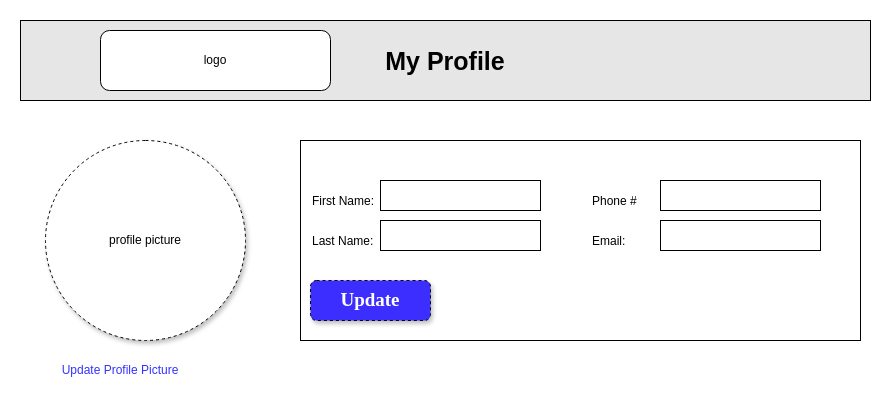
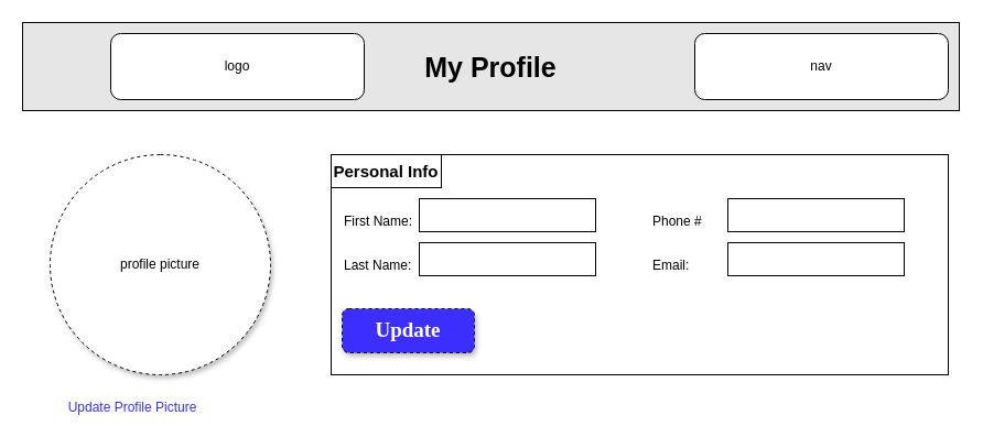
  <mxCell id="0" />
  <mxCell id="1" parent="0" />
  <mxCell id="2" value="&lt;b&gt;&lt;font style=&quot;font-size: 25px;&quot;&gt;My Profile&lt;/font&gt;&lt;/b&gt;" style="rounded=0;whiteSpace=wrap;html=1;fillColor=#E6E6E6;" vertex="1" parent="1"><mxGeometry width="850" height="80" as="geometry" x="20" y="20" /></mxCell>
  <mxCell id="3" value="logo" style="rounded=1;whiteSpace=wrap;html=1;" vertex="1" parent="1"><mxGeometry x="100" y="30" width="230" height="60" as="geometry" /></mxCell>
+ <mxCell id="4" value="nav" style="rounded=1;whiteSpace=wrap;html=1;" vertex="1" parent="1"><mxGeometry x="630" y="30" width="230" height="60" as="geometry" /></mxCell>
  <mxCell id="5" value="profile picture" style="rounded=1;whiteSpace=wrap;html=1;fillStyle=auto;glass=0;shadow=1;gradientColor=none;gradientDirection=radial;fillColor=default;strokeColor=default;arcSize=50;dashed=1;" vertex="1" parent="1"><mxGeometry x="45" y="140" width="200" height="200" as="geometry" /></mxCell>
  <mxCell id="6" value="" style="rounded=0;whiteSpace=wrap;html=1;fillStyle=cross-hatch;" vertex="1" parent="1"><mxGeometry x="300" y="140" width="560" height="200" as="geometry" /></mxCell>
+ <mxCell id="7" value="&lt;b&gt;&lt;font style=&quot;font-size: 15px;&quot;&gt;Personal Info&lt;/font&gt;&lt;/b&gt;" style="text;html=1;strokeColor=default;fillColor=none;align=center;verticalAlign=middle;whiteSpace=wrap;rounded=0;" vertex="1" parent="1"><mxGeometry x="300" y="140" width="100" height="30" as="geometry" /></mxCell>
  <mxCell id="8" value="First Name:" style="text;html=1;strokeColor=none;fillColor=none;align=left;verticalAlign=bottom;whiteSpace=wrap;rounded=0;" vertex="1" parent="1"><mxGeometry x="310" y="180" width="80" height="30" as="geometry" /></mxCell>
  <mxCell id="9" value="" style="rounded=0;whiteSpace=wrap;html=1;" vertex="1" parent="1"><mxGeometry x="380" y="180" width="160" height="30" as="geometry" /></mxCell>
  <mxCell id="10" value="Last Name:" style="text;html=1;strokeColor=none;fillColor=none;align=left;verticalAlign=bottom;whiteSpace=wrap;rounded=0;" vertex="1" parent="1"><mxGeometry x="310" y="220" width="80" height="30" as="geometry" /></mxCell>
  <mxCell id="11" value="" style="rounded=0;whiteSpace=wrap;html=1;" vertex="1" parent="1"><mxGeometry x="380" y="220" width="160" height="30" as="geometry" /></mxCell>
  <mxCell id="12" value="Email:" style="text;html=1;strokeColor=none;fillColor=none;align=left;verticalAlign=bottom;whiteSpace=wrap;rounded=0;" vertex="1" parent="1"><mxGeometry x="590" y="220" width="80" height="30" as="geometry" /></mxCell>
  <mxCell id="13" value="" style="rounded=0;whiteSpace=wrap;html=1;" vertex="1" parent="1"><mxGeometry x="660" y="220" width="160" height="30" as="geometry" /></mxCell>
  <mxCell id="14" value="Phone #" style="text;html=1;strokeColor=none;fillColor=none;align=left;verticalAlign=bottom;whiteSpace=wrap;rounded=0;" vertex="1" parent="1"><mxGeometry x="590" y="180" width="80" height="30" as="geometry" /></mxCell>
  <mxCell id="15" value="" style="rounded=0;whiteSpace=wrap;html=1;" vertex="1" parent="1"><mxGeometry x="660" y="180" width="160" height="30" as="geometry" /></mxCell>
  <mxCell id="16" value="&lt;b&gt;&lt;font color=&quot;#ffffff&quot; style=&quot;font-size: 19px;&quot; face=&quot;Comic Sans MS&quot;&gt;Update&lt;/font&gt;&lt;/b&gt;" style="rounded=1;whiteSpace=wrap;html=1;shadow=1;glass=0;fillColor=#3C2EFF;dashed=1;" vertex="1" parent="1"><mxGeometry x="310" y="280" width="120" height="40" as="geometry" /></mxCell>
  <mxCell id="17" value="&lt;font color=&quot;#3333ff&quot;&gt;Update Profile Picture&lt;/font&gt;" style="text;html=1;strokeColor=none;fillColor=none;align=center;verticalAlign=middle;whiteSpace=wrap;rounded=0;" vertex="1" parent="1"><mxGeometry x="60" y="355" width="120" height="30" as="geometry" /></mxCell>
